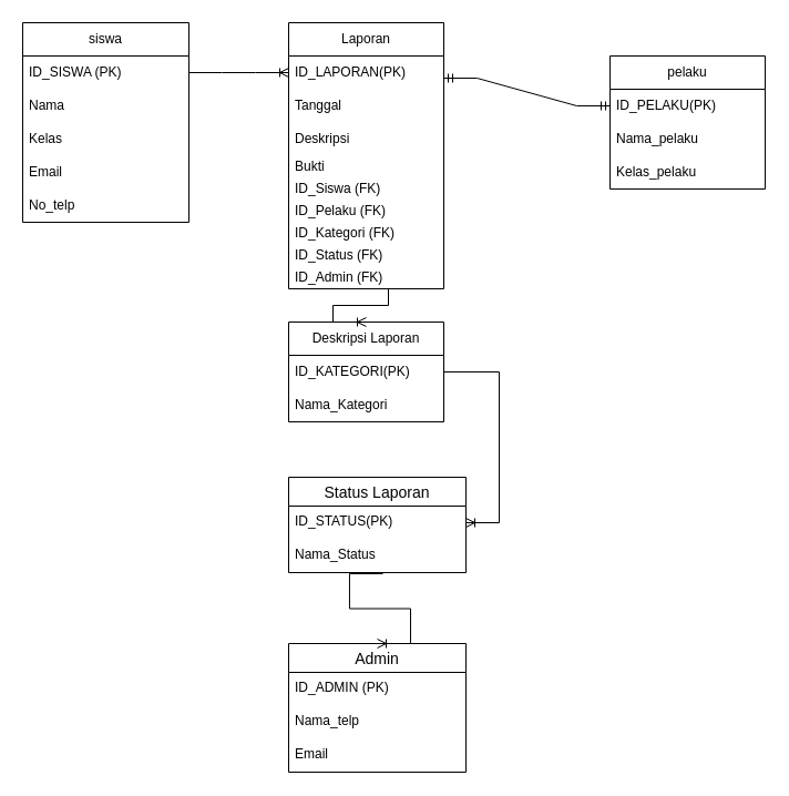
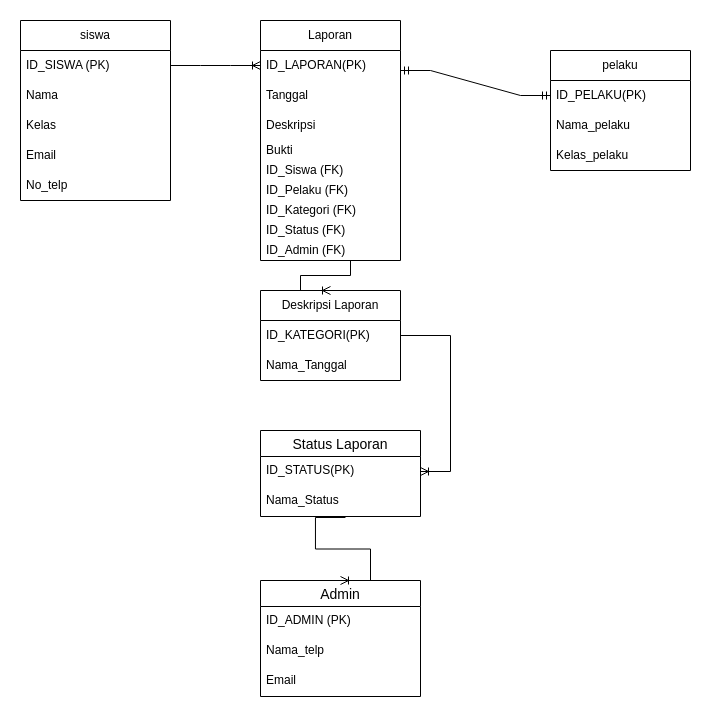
  <mxCell id="0" />
  <mxCell id="1" parent="0" />
  <mxCell id="2" value="siswa" style="swimlane;fontStyle=0;childLayout=stackLayout;horizontal=1;startSize=30;horizontalStack=0;resizeParent=1;resizeParentMax=0;resizeLast=0;collapsible=1;marginBottom=0;whiteSpace=wrap;html=1;" parent="1" vertex="1"><mxGeometry x="20" y="20" width="150" height="180" as="geometry" /></mxCell>
  <mxCell id="3" value="ID_SISWA (PK)" style="text;strokeColor=none;fillColor=none;align=left;verticalAlign=middle;spacingLeft=4;spacingRight=4;overflow=hidden;points=[[0,0.5],[1,0.5]];portConstraint=eastwest;rotatable=0;whiteSpace=wrap;html=1;" parent="2" vertex="1"><mxGeometry y="30" width="150" height="30" as="geometry" /></mxCell>
  <mxCell id="4" value="Nama" style="text;strokeColor=none;fillColor=none;align=left;verticalAlign=middle;spacingLeft=4;spacingRight=4;overflow=hidden;points=[[0,0.5],[1,0.5]];portConstraint=eastwest;rotatable=0;whiteSpace=wrap;html=1;" parent="2" vertex="1"><mxGeometry y="60" width="150" height="30" as="geometry" /></mxCell>
  <mxCell id="5" value="Kelas" style="text;strokeColor=none;fillColor=none;align=left;verticalAlign=middle;spacingLeft=4;spacingRight=4;overflow=hidden;points=[[0,0.5],[1,0.5]];portConstraint=eastwest;rotatable=0;whiteSpace=wrap;html=1;" parent="2" vertex="1"><mxGeometry y="90" width="150" height="30" as="geometry" /></mxCell>
  <mxCell id="6" value="Email" style="text;strokeColor=none;fillColor=none;align=left;verticalAlign=middle;spacingLeft=4;spacingRight=4;overflow=hidden;points=[[0,0.5],[1,0.5]];portConstraint=eastwest;rotatable=0;whiteSpace=wrap;html=1;" parent="2" vertex="1"><mxGeometry y="120" width="150" height="30" as="geometry" /></mxCell>
  <mxCell id="7" value="No_telp" style="text;strokeColor=none;fillColor=none;align=left;verticalAlign=middle;spacingLeft=4;spacingRight=4;overflow=hidden;points=[[0,0.5],[1,0.5]];portConstraint=eastwest;rotatable=0;whiteSpace=wrap;html=1;" parent="2" vertex="1"><mxGeometry y="150" width="150" height="30" as="geometry" /></mxCell>
  <mxCell id="8" value="Laporan" style="swimlane;fontStyle=0;childLayout=stackLayout;horizontal=1;startSize=30;horizontalStack=0;resizeParent=1;resizeParentMax=0;resizeLast=0;collapsible=1;marginBottom=0;whiteSpace=wrap;html=1;" parent="1" vertex="1"><mxGeometry x="260" y="20" width="140" height="240" as="geometry" /></mxCell>
  <mxCell id="9" value="ID_LAPORAN(PK)" style="text;strokeColor=none;fillColor=none;align=left;verticalAlign=middle;spacingLeft=4;spacingRight=4;overflow=hidden;points=[[0,0.5],[1,0.5]];portConstraint=eastwest;rotatable=0;whiteSpace=wrap;html=1;" parent="8" vertex="1"><mxGeometry y="30" width="140" height="30" as="geometry" /></mxCell>
  <mxCell id="10" value="Tanggal" style="text;strokeColor=none;fillColor=none;align=left;verticalAlign=middle;spacingLeft=4;spacingRight=4;overflow=hidden;points=[[0,0.5],[1,0.5]];portConstraint=eastwest;rotatable=0;whiteSpace=wrap;html=1;" parent="8" vertex="1"><mxGeometry y="60" width="140" height="30" as="geometry" /></mxCell>
  <mxCell id="11" value="Deskripsi" style="text;strokeColor=none;fillColor=none;align=left;verticalAlign=middle;spacingLeft=4;spacingRight=4;overflow=hidden;points=[[0,0.5],[1,0.5]];portConstraint=eastwest;rotatable=0;whiteSpace=wrap;html=1;" parent="8" vertex="1"><mxGeometry y="90" width="140" height="30" as="geometry" /></mxCell>
  <mxCell id="12" value="Bukti" style="text;strokeColor=none;fillColor=none;align=left;verticalAlign=middle;spacingLeft=4;spacingRight=4;overflow=hidden;points=[[0,0.5],[1,0.5]];portConstraint=eastwest;rotatable=0;whiteSpace=wrap;html=1;" parent="8" vertex="1"><mxGeometry y="120" width="140" height="20" as="geometry" /></mxCell>
  <mxCell id="13" value="ID_Siswa (FK)" style="text;strokeColor=none;fillColor=none;align=left;verticalAlign=middle;spacingLeft=4;spacingRight=4;overflow=hidden;points=[[0,0.5],[1,0.5]];portConstraint=eastwest;rotatable=0;whiteSpace=wrap;html=1;" parent="8" vertex="1"><mxGeometry y="140" width="140" height="20" as="geometry" /></mxCell>
  <mxCell id="14" value="ID_Pelaku (FK)" style="text;strokeColor=none;fillColor=none;align=left;verticalAlign=middle;spacingLeft=4;spacingRight=4;overflow=hidden;points=[[0,0.5],[1,0.5]];portConstraint=eastwest;rotatable=0;whiteSpace=wrap;html=1;" parent="8" vertex="1"><mxGeometry y="160" width="140" height="20" as="geometry" /></mxCell>
  <mxCell id="15" value="ID_Kategori (FK)" style="text;strokeColor=none;fillColor=none;align=left;verticalAlign=middle;spacingLeft=4;spacingRight=4;overflow=hidden;points=[[0,0.5],[1,0.5]];portConstraint=eastwest;rotatable=0;whiteSpace=wrap;html=1;" parent="8" vertex="1"><mxGeometry y="180" width="140" height="20" as="geometry" /></mxCell>
  <mxCell id="16" value="ID_Status (FK)" style="text;strokeColor=none;fillColor=none;align=left;verticalAlign=middle;spacingLeft=4;spacingRight=4;overflow=hidden;points=[[0,0.5],[1,0.5]];portConstraint=eastwest;rotatable=0;whiteSpace=wrap;html=1;" parent="8" vertex="1"><mxGeometry y="200" width="140" height="20" as="geometry" /></mxCell>
  <mxCell id="17" value="ID_Admin (FK)" style="text;strokeColor=none;fillColor=none;align=left;verticalAlign=middle;spacingLeft=4;spacingRight=4;overflow=hidden;points=[[0,0.5],[1,0.5]];portConstraint=eastwest;rotatable=0;whiteSpace=wrap;html=1;" parent="8" vertex="1"><mxGeometry y="220" width="140" height="20" as="geometry" /></mxCell>
  <mxCell id="18" style="text;strokeColor=none;fillColor=none;align=left;verticalAlign=middle;spacingLeft=4;spacingRight=4;overflow=hidden;points=[[0,0.5],[1,0.5]];portConstraint=eastwest;rotatable=0;whiteSpace=wrap;html=1;" parent="8" vertex="1"><mxGeometry y="240" width="140" as="geometry" /></mxCell>
  <mxCell id="19" style="text;strokeColor=none;fillColor=none;align=left;verticalAlign=middle;spacingLeft=4;spacingRight=4;overflow=hidden;points=[[0,0.5],[1,0.5]];portConstraint=eastwest;rotatable=0;whiteSpace=wrap;html=1;" parent="8" vertex="1"><mxGeometry y="240" width="140" as="geometry" /></mxCell>
  <mxCell id="20" style="text;strokeColor=none;fillColor=none;align=left;verticalAlign=middle;spacingLeft=4;spacingRight=4;overflow=hidden;points=[[0,0.5],[1,0.5]];portConstraint=eastwest;rotatable=0;whiteSpace=wrap;html=1;" parent="8" vertex="1"><mxGeometry y="240" width="140" as="geometry" /></mxCell>
  <mxCell id="21" style="text;strokeColor=none;fillColor=none;align=left;verticalAlign=middle;spacingLeft=4;spacingRight=4;overflow=hidden;points=[[0,0.5],[1,0.5]];portConstraint=eastwest;rotatable=0;whiteSpace=wrap;html=1;" parent="8" vertex="1"><mxGeometry y="240" width="140" as="geometry" /></mxCell>
  <mxCell id="22" style="text;strokeColor=none;fillColor=none;align=left;verticalAlign=middle;spacingLeft=4;spacingRight=4;overflow=hidden;points=[[0,0.5],[1,0.5]];portConstraint=eastwest;rotatable=0;whiteSpace=wrap;html=1;" parent="8" vertex="1"><mxGeometry y="240" width="140" as="geometry" /></mxCell>
  <mxCell id="23" style="text;strokeColor=none;fillColor=none;align=left;verticalAlign=middle;spacingLeft=4;spacingRight=4;overflow=hidden;points=[[0,0.5],[1,0.5]];portConstraint=eastwest;rotatable=0;whiteSpace=wrap;html=1;" parent="8" vertex="1"><mxGeometry y="240" width="140" as="geometry" /></mxCell>
  <mxCell id="24" style="text;strokeColor=none;fillColor=none;align=left;verticalAlign=middle;spacingLeft=4;spacingRight=4;overflow=hidden;points=[[0,0.5],[1,0.5]];portConstraint=eastwest;rotatable=0;whiteSpace=wrap;html=1;" parent="8" vertex="1"><mxGeometry y="240" width="140" as="geometry" /></mxCell>
  <mxCell id="25" style="text;strokeColor=none;fillColor=none;align=left;verticalAlign=middle;spacingLeft=4;spacingRight=4;overflow=hidden;points=[[0,0.5],[1,0.5]];portConstraint=eastwest;rotatable=0;whiteSpace=wrap;html=1;" parent="8" vertex="1"><mxGeometry y="240" width="140" as="geometry" /></mxCell>
  <mxCell id="26" value="pelaku" style="swimlane;fontStyle=0;childLayout=stackLayout;horizontal=1;startSize=30;horizontalStack=0;resizeParent=1;resizeParentMax=0;resizeLast=0;collapsible=1;marginBottom=0;whiteSpace=wrap;html=1;" parent="1" vertex="1"><mxGeometry x="550" y="50" width="140" height="120" as="geometry" /></mxCell>
  <mxCell id="27" value="ID_PELAKU(PK)" style="text;strokeColor=none;fillColor=none;align=left;verticalAlign=middle;spacingLeft=4;spacingRight=4;overflow=hidden;points=[[0,0.5],[1,0.5]];portConstraint=eastwest;rotatable=0;whiteSpace=wrap;html=1;" parent="26" vertex="1"><mxGeometry y="30" width="140" height="30" as="geometry" /></mxCell>
  <mxCell id="28" value="Nama_pelaku" style="text;strokeColor=none;fillColor=none;align=left;verticalAlign=middle;spacingLeft=4;spacingRight=4;overflow=hidden;points=[[0,0.5],[1,0.5]];portConstraint=eastwest;rotatable=0;whiteSpace=wrap;html=1;" parent="26" vertex="1"><mxGeometry y="60" width="140" height="30" as="geometry" /></mxCell>
  <mxCell id="29" value="Kelas_pelaku" style="text;strokeColor=none;fillColor=none;align=left;verticalAlign=middle;spacingLeft=4;spacingRight=4;overflow=hidden;points=[[0,0.5],[1,0.5]];portConstraint=eastwest;rotatable=0;whiteSpace=wrap;html=1;" parent="26" vertex="1"><mxGeometry y="90" width="140" height="30" as="geometry" /></mxCell>
  <mxCell id="30" value="Deskripsi Laporan" style="swimlane;fontStyle=0;childLayout=stackLayout;horizontal=1;startSize=30;horizontalStack=0;resizeParent=1;resizeParentMax=0;resizeLast=0;collapsible=1;marginBottom=0;whiteSpace=wrap;html=1;" parent="1" vertex="1"><mxGeometry x="260" y="290" width="140" height="90" as="geometry" /></mxCell>
  <mxCell id="31" value="ID_KATEGORI(PK)" style="text;strokeColor=none;fillColor=none;align=left;verticalAlign=middle;spacingLeft=4;spacingRight=4;overflow=hidden;points=[[0,0.5],[1,0.5]];portConstraint=eastwest;rotatable=0;whiteSpace=wrap;html=1;" parent="30" vertex="1"><mxGeometry y="30" width="140" height="30" as="geometry" /></mxCell>
- <mxCell id="32" value="Nama_Kategori" style="text;strokeColor=none;fillColor=none;align=left;verticalAlign=middle;spacingLeft=4;spacingRight=4;overflow=hidden;points=[[0,0.5],[1,0.5]];portConstraint=eastwest;rotatable=0;whiteSpace=wrap;html=1;" parent="30" vertex="1"><mxGeometry y="60" width="140" height="30" as="geometry" /></mxCell>
+ <mxCell id="32" value="Nama_Tanggal" style="text;strokeColor=none;fillColor=none;align=left;verticalAlign=middle;spacingLeft=4;spacingRight=4;overflow=hidden;points=[[0,0.5],[1,0.5]];portConstraint=eastwest;rotatable=0;whiteSpace=wrap;html=1;" parent="30" vertex="1"><mxGeometry y="60" width="140" height="30" as="geometry" /></mxCell>
  <mxCell id="33" value="" style="edgeStyle=entityRelationEdgeStyle;fontSize=12;html=1;endArrow=ERoneToMany;rounded=0;entryX=0.5;entryY=0;entryDx=0;entryDy=0;" parent="1" target="30" edge="1"><mxGeometry width="100" height="100" relative="1" as="geometry"><mxPoint x="320" y="260" as="sourcePoint" /><mxPoint x="222.06" y="173.99" as="targetPoint" /></mxGeometry></mxCell>
  <mxCell id="34" value="Status Laporan" style="swimlane;fontStyle=0;childLayout=stackLayout;horizontal=1;startSize=26;horizontalStack=0;resizeParent=1;resizeParentMax=0;resizeLast=0;collapsible=1;marginBottom=0;align=center;fontSize=14;" parent="1" vertex="1"><mxGeometry x="260" y="430" width="160" height="86" as="geometry" /></mxCell>
  <mxCell id="35" value="ID_STATUS(PK)" style="text;strokeColor=none;fillColor=none;spacingLeft=4;spacingRight=4;overflow=hidden;rotatable=0;points=[[0,0.5],[1,0.5]];portConstraint=eastwest;fontSize=12;whiteSpace=wrap;html=1;" parent="34" vertex="1"><mxGeometry y="26" width="160" height="30" as="geometry" /></mxCell>
  <mxCell id="36" value="Nama_Status" style="text;strokeColor=none;fillColor=none;spacingLeft=4;spacingRight=4;overflow=hidden;rotatable=0;points=[[0,0.5],[1,0.5]];portConstraint=eastwest;fontSize=12;whiteSpace=wrap;html=1;" parent="34" vertex="1"><mxGeometry y="56" width="160" height="30" as="geometry" /></mxCell>
  <mxCell id="37" value="" style="edgeStyle=entityRelationEdgeStyle;fontSize=12;html=1;endArrow=ERoneToMany;rounded=0;exitX=1;exitY=0.5;exitDx=0;exitDy=0;" parent="1" source="31" target="35" edge="1"><mxGeometry width="100" height="100" relative="1" as="geometry"><mxPoint x="326.52" y="340.99" as="sourcePoint" /><mxPoint x="333.48" y="430" as="targetPoint" /></mxGeometry></mxCell>
  <mxCell id="38" value="Admin" style="swimlane;fontStyle=0;childLayout=stackLayout;horizontal=1;startSize=26;horizontalStack=0;resizeParent=1;resizeParentMax=0;resizeLast=0;collapsible=1;marginBottom=0;align=center;fontSize=14;" parent="1" vertex="1"><mxGeometry x="260" y="580" width="160" height="116" as="geometry" /></mxCell>
  <mxCell id="39" value="ID_ADMIN (PK)" style="text;strokeColor=none;fillColor=none;spacingLeft=4;spacingRight=4;overflow=hidden;rotatable=0;points=[[0,0.5],[1,0.5]];portConstraint=eastwest;fontSize=12;whiteSpace=wrap;html=1;" parent="38" vertex="1"><mxGeometry y="26" width="160" height="30" as="geometry" /></mxCell>
  <mxCell id="40" value="Nama_telp" style="text;strokeColor=none;fillColor=none;spacingLeft=4;spacingRight=4;overflow=hidden;rotatable=0;points=[[0,0.5],[1,0.5]];portConstraint=eastwest;fontSize=12;whiteSpace=wrap;html=1;" parent="38" vertex="1"><mxGeometry y="56" width="160" height="30" as="geometry" /></mxCell>
  <mxCell id="41" value="Email" style="text;strokeColor=none;fillColor=none;spacingLeft=4;spacingRight=4;overflow=hidden;rotatable=0;points=[[0,0.5],[1,0.5]];portConstraint=eastwest;fontSize=12;whiteSpace=wrap;html=1;" parent="38" vertex="1"><mxGeometry y="86" width="160" height="30" as="geometry" /></mxCell>
  <mxCell id="42" value="" style="edgeStyle=entityRelationEdgeStyle;fontSize=12;html=1;endArrow=ERoneToMany;rounded=0;entryX=0.5;entryY=0;entryDx=0;entryDy=0;exitX=0.531;exitY=1.033;exitDx=0;exitDy=0;exitPerimeter=0;" parent="1" source="36" target="38" edge="1"><mxGeometry width="100" height="100" relative="1" as="geometry"><mxPoint x="192" y="568.974" as="sourcePoint" /><mxPoint x="200" y="510" as="targetPoint" /></mxGeometry></mxCell>
  <mxCell id="43" value="" style="edgeStyle=entityRelationEdgeStyle;fontSize=12;html=1;endArrow=ERoneToMany;rounded=0;exitX=1;exitY=0.5;exitDx=0;exitDy=0;entryX=0;entryY=0.5;entryDx=0;entryDy=0;" parent="1" source="3" target="9" edge="1"><mxGeometry width="100" height="100" relative="1" as="geometry"><mxPoint x="170" y="75" as="sourcePoint" /><mxPoint x="260" y="-10" as="targetPoint" /></mxGeometry></mxCell>
  <mxCell id="44" value="" style="edgeStyle=entityRelationEdgeStyle;fontSize=12;html=1;endArrow=ERmandOne;startArrow=ERmandOne;rounded=0;entryX=0;entryY=0.5;entryDx=0;entryDy=0;" parent="1" target="27" edge="1"><mxGeometry width="100" height="100" relative="1" as="geometry"><mxPoint x="400" y="70" as="sourcePoint" /><mxPoint x="545.94" y="106" as="targetPoint" /><Array as="points"><mxPoint x="475.94" y="116" /><mxPoint x="495.94" y="106" /></Array></mxGeometry></mxCell>
